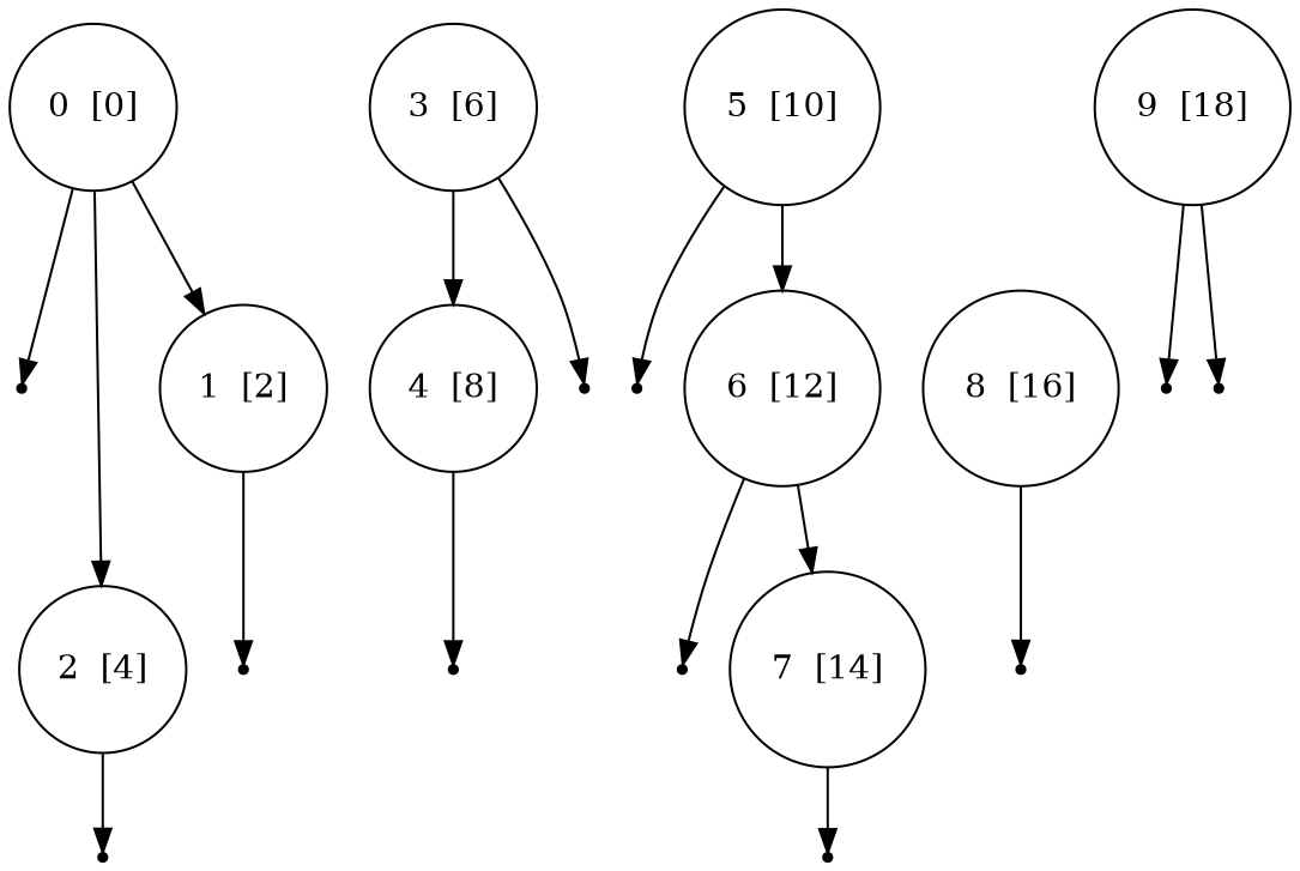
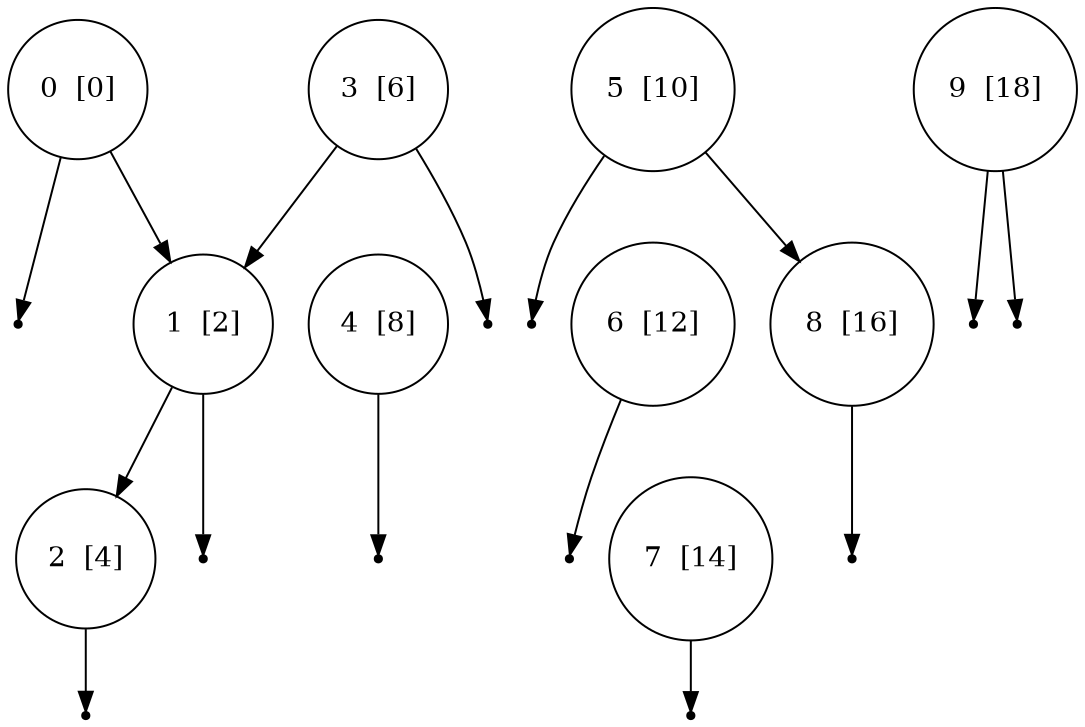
  digraph {
    node [shape=point]
    n1 [label="0  [0]" shape=circle]
    null1
    n3 [label="1  [2]" shape=circle]
    null2
    n5 [label="2  [4]" shape=circle]
    null3
    n7 [label="3  [6]" shape=circle]
    null4
    n9 [label="4  [8]" shape=circle]
    null5
    n11 [label="5  [10]" shape=circle]
    null6
    n13 [label="6  [12]" shape=circle]
    null7
    n15 [label="7  [14]" shape=circle]
    null8
    n17 [label="8  [16]" shape=circle]
    null9
    n19 [label="9  [18]" shape=circle]
    null10
    null11
    n1 -> null1
    n1 -> n3
    n3 -> null2
-   n1 -> n5
+   n3 -> n5
    n5 -> null3
    n7 -> null4
-   n7 -> n9
+   n7 -> n3
    n9 -> null5
    n11 -> null6
-   n11 -> n13
+   n11 -> n17
    n13 -> null7
-   n13 -> n15
    n15 -> null8
    n17 -> null9
    n19 -> null10
    n19 -> null11
  }
